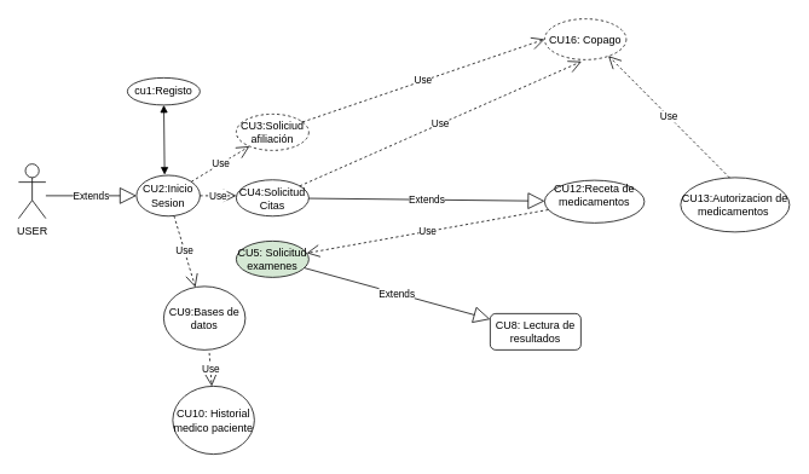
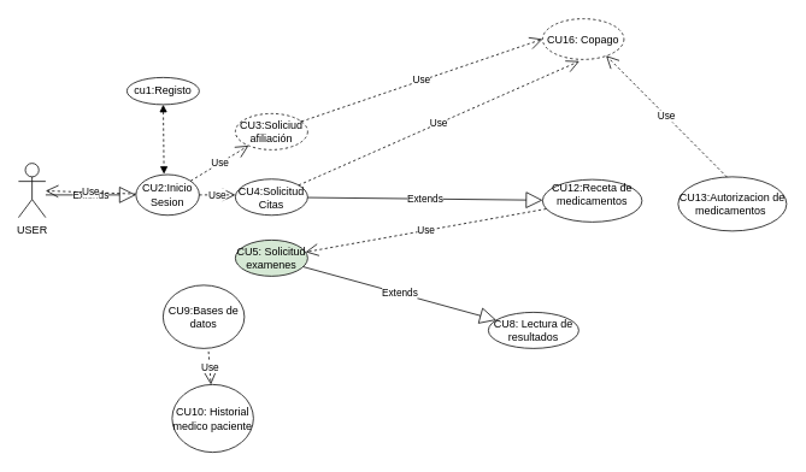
  <mxCell id="0" />
  <mxCell id="1" parent="0" />
  <mxCell id="2" value="&lt;font style=&quot;vertical-align: inherit;&quot;&gt;&lt;font style=&quot;vertical-align: inherit;&quot;&gt;USER&lt;/font&gt;&lt;/font&gt;" style="shape=umlActor;verticalLabelPosition=bottom;verticalAlign=top;html=1;" vertex="1" parent="1"><mxGeometry x="20" y="180" width="30" height="60" as="geometry" /></mxCell>
  <mxCell id="3" value="CU2:Inicio Sesion" style="ellipse;whiteSpace=wrap;html=1;" vertex="1" parent="1"><mxGeometry x="150" y="192.5" width="70" height="45" as="geometry" /></mxCell>
  <mxCell id="4" value="cu1:Registo" style="ellipse;whiteSpace=wrap;html=1;" vertex="1" parent="1"><mxGeometry x="140" y="85" width="80" height="30" as="geometry" /></mxCell>
- <mxCell id="5" value="" style="endArrow=block;startArrow=block;endFill=1;startFill=1;html=1;rounded=0;entryX=0.443;entryY=-0.014;entryDx=0;entryDy=0;entryPerimeter=0;" edge="1" parent="1" source="4" target="3"><mxGeometry width="160" relative="1" as="geometry"><mxPoint x="180" y="55" as="sourcePoint" /><mxPoint x="180" y="215" as="targetPoint" /></mxGeometry></mxCell>
+ <mxCell id="5" value="" style="endArrow=block;startArrow=block;endFill=1;startFill=1;html=1;rounded=0;entryX=0.443;entryY=-0.014;entryDx=0;entryDy=0;entryPerimeter=0;dashed=1;" edge="1" parent="1" source="4" target="3"><mxGeometry width="160" relative="1" as="geometry"><mxPoint x="180" y="55" as="sourcePoint" /><mxPoint x="180" y="215" as="targetPoint" /></mxGeometry></mxCell>
  <mxCell id="6" value="CU3:Soliciud afiliación" style="ellipse;whiteSpace=wrap;html=1;dashed=1;" vertex="1" parent="1"><mxGeometry x="260" y="125" width="80" height="40" as="geometry" /></mxCell>
  <mxCell id="7" value="CU4:Solicitud Citas" style="ellipse;whiteSpace=wrap;html=1;" vertex="1" parent="1"><mxGeometry x="260" y="197.5" width="80" height="40" as="geometry" /></mxCell>
  <mxCell id="8" value="CU5: Solicitud examenes" style="ellipse;whiteSpace=wrap;html=1;fillColor=#d5e8d4;" vertex="1" parent="1"><mxGeometry x="260" y="265" width="80" height="40" as="geometry" /></mxCell>
  <mxCell id="9" value="Extends" style="endArrow=block;endSize=16;endFill=0;html=1;rounded=0;" edge="1" parent="1"><mxGeometry width="160" relative="1" as="geometry"><mxPoint x="50" y="215" as="sourcePoint" /><mxPoint x="150" y="215" as="targetPoint" /></mxGeometry></mxCell>
  <mxCell id="10" value="Use" style="endArrow=open;endSize=12;dashed=1;html=1;rounded=0;" edge="1" parent="1" source="3"><mxGeometry width="160" relative="1" as="geometry"><mxPoint x="220" y="215" as="sourcePoint" /><mxPoint x="260" y="215" as="targetPoint" /></mxGeometry></mxCell>
  <mxCell id="11" value="Use" style="endArrow=open;endSize=12;dashed=1;html=1;rounded=0;" edge="1" parent="1" source="3" target="6"><mxGeometry width="160" relative="1" as="geometry"><mxPoint x="220" y="215" as="sourcePoint" /><mxPoint x="380" y="215" as="targetPoint" /></mxGeometry></mxCell>
- <mxCell id="12" value="CU8: Lectura de resultados" style="whiteSpace=wrap;html=1;rounded=1;" vertex="1" parent="1"><mxGeometry x="540" y="345" width="100" height="40" as="geometry" /></mxCell>
+ <mxCell id="12" value="CU8: Lectura de resultados" style="ellipse;whiteSpace=wrap;html=1;" vertex="1" parent="1"><mxGeometry x="540" y="345" width="100" height="40" as="geometry" /></mxCell>
  <mxCell id="13" value="Extends" style="endArrow=block;endSize=16;endFill=0;html=1;rounded=0;" edge="1" parent="1" source="8" target="12"><mxGeometry width="160" relative="1" as="geometry"><mxPoint x="340" y="285" as="sourcePoint" /><mxPoint x="417.6" y="314.4" as="targetPoint" /></mxGeometry></mxCell>
  <mxCell id="14" value="Extends" style="endArrow=block;endSize=16;endFill=0;html=1;rounded=0;" edge="1" parent="1" source="7" target="19"><mxGeometry width="160" relative="1" as="geometry"><mxPoint x="340" y="217.5" as="sourcePoint" /><mxPoint x="410.016" y="215.625" as="targetPoint" /></mxGeometry></mxCell>
  <mxCell id="15" value="CU9:Bases de datos" style="ellipse;whiteSpace=wrap;html=1;" vertex="1" parent="1"><mxGeometry x="180" y="315" width="90" height="70" as="geometry" /></mxCell>
- <mxCell id="16" value="Use" style="endArrow=open;endSize=12;dashed=1;html=1;rounded=0;" edge="1" parent="1" source="3" target="15"><mxGeometry width="160" relative="1" as="geometry"><mxPoint x="50" y="364.66" as="sourcePoint" /><mxPoint x="210" y="364.66" as="targetPoint" /></mxGeometry></mxCell>
+ <mxCell id="16" value="Use" style="endArrow=open;endSize=12;dashed=1;html=1;rounded=0;" edge="1" parent="1" source="3" target="2"><mxGeometry width="160" relative="1" as="geometry"><mxPoint x="50" y="364.66" as="sourcePoint" /><mxPoint x="210" y="364.66" as="targetPoint" /></mxGeometry></mxCell>
  <mxCell id="17" value="CU10: Historial medico paciente" style="ellipse;whiteSpace=wrap;html=1;" vertex="1" parent="1"><mxGeometry x="190" y="425" width="90" height="75" as="geometry" /></mxCell>
  <mxCell id="18" value="Use" style="endArrow=open;endSize=12;dashed=1;html=1;rounded=0;exitX=0.559;exitY=1.048;exitDx=0;exitDy=0;exitPerimeter=0;" edge="1" parent="1" source="15" target="17"><mxGeometry width="160" relative="1" as="geometry"><mxPoint x="240" y="395" as="sourcePoint" /><mxPoint x="400" y="395" as="targetPoint" /></mxGeometry></mxCell>
  <mxCell id="19" value="CU12:Receta de medicamentos&lt;div&gt;&lt;br&gt;&lt;/div&gt;" style="ellipse;whiteSpace=wrap;html=1;" vertex="1" parent="1"><mxGeometry x="600" y="198" width="110" height="47" as="geometry" /></mxCell>
  <mxCell id="20" value="CU13:Autorizacion de medicamentos&amp;nbsp;" style="ellipse;whiteSpace=wrap;html=1;" vertex="1" parent="1"><mxGeometry x="750" y="195" width="120" height="60" as="geometry" /></mxCell>
  <mxCell id="21" value="Use" style="endArrow=open;endSize=12;dashed=1;html=1;rounded=0;" edge="1" parent="1" source="19" target="8"><mxGeometry width="160" relative="1" as="geometry"><mxPoint x="670" y="285" as="sourcePoint" /><mxPoint x="830" y="285" as="targetPoint" /></mxGeometry></mxCell>
  <mxCell id="22" value="CU16: Copago" style="ellipse;whiteSpace=wrap;html=1;dashed=1;" vertex="1" parent="1"><mxGeometry x="600" y="20" width="90" height="45" as="geometry" /></mxCell>
  <mxCell id="23" value="Use" style="endArrow=open;endSize=12;dashed=1;html=1;rounded=0;entryX=0.452;entryY=1.044;entryDx=0;entryDy=0;entryPerimeter=0;" edge="1" parent="1" source="7" target="22"><mxGeometry width="160" relative="1" as="geometry"><mxPoint x="481.3" y="193.9" as="sourcePoint" /><mxPoint x="640" y="185" as="targetPoint" /></mxGeometry></mxCell>
  <mxCell id="24" value="Use" style="endArrow=open;endSize=12;dashed=1;html=1;rounded=0;entryX=0;entryY=0.5;entryDx=0;entryDy=0;" edge="1" parent="1" source="6" target="22"><mxGeometry width="160" relative="1" as="geometry"><mxPoint x="480" y="55" as="sourcePoint" /><mxPoint x="640" y="55" as="targetPoint" /></mxGeometry></mxCell>
  <mxCell id="25" value="Use" style="endArrow=open;endSize=12;dashed=1;html=1;rounded=0;entryX=0.781;entryY=0.907;entryDx=0;entryDy=0;entryPerimeter=0;exitX=0.451;exitY=0.005;exitDx=0;exitDy=0;exitPerimeter=0;" edge="1" parent="1" source="20" target="22"><mxGeometry width="160" relative="1" as="geometry"><mxPoint x="700" y="125" as="sourcePoint" /><mxPoint x="860" y="125" as="targetPoint" /></mxGeometry></mxCell>
